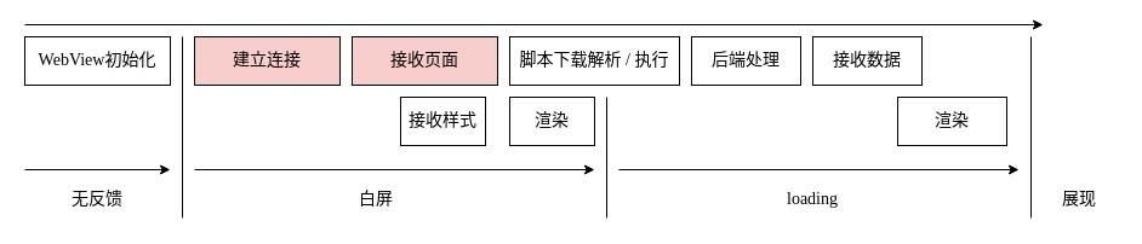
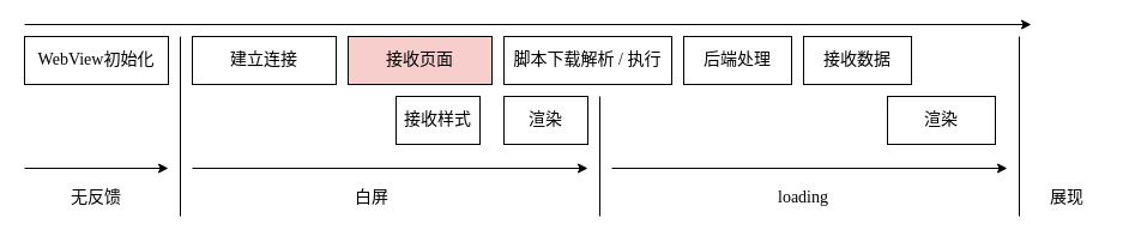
  <mxCell id="0" />
  <mxCell id="1" parent="0" />
  <mxCell id="2" value="" style="endArrow=classic;html=1;rounded=0;" parent="1" edge="1"><mxGeometry width="50" height="50" relative="1" as="geometry"><mxPoint x="20" y="20" as="sourcePoint" /><mxPoint x="860" y="20" as="targetPoint" /></mxGeometry></mxCell>
  <mxCell id="3" value="WebView初始化" style="rounded=0;whiteSpace=wrap;html=1;fontSize=14;fontFamily=Times New Roman;" parent="1" vertex="1"><mxGeometry x="20" y="30" width="120" height="40" as="geometry" /></mxCell>
- <mxCell id="4" value="建立连接" style="rounded=0;whiteSpace=wrap;html=1;fontSize=14;fontFamily=Times New Roman;fillColor=#f8cecc;" parent="1" vertex="1"><mxGeometry x="160" y="30" width="120" height="40" as="geometry" /></mxCell>
+ <mxCell id="4" value="建立连接" style="rounded=0;whiteSpace=wrap;html=1;fontSize=14;fontFamily=Times New Roman;" parent="1" vertex="1"><mxGeometry x="160" y="30" width="120" height="40" as="geometry" /></mxCell>
  <mxCell id="5" value="" style="endArrow=none;html=1;rounded=0;fontFamily=Times New Roman;fontSize=14;" parent="1" edge="1"><mxGeometry width="50" height="50" relative="1" as="geometry"><mxPoint x="150" y="180" as="sourcePoint" /><mxPoint x="150" y="30" as="targetPoint" /></mxGeometry></mxCell>
  <mxCell id="6" value="" style="endArrow=classic;html=1;rounded=0;fontFamily=Times New Roman;fontSize=14;" parent="1" edge="1"><mxGeometry width="50" height="50" relative="1" as="geometry"><mxPoint x="20" y="140" as="sourcePoint" /><mxPoint x="140" y="140" as="targetPoint" /></mxGeometry></mxCell>
  <mxCell id="7" value="无反馈" style="text;html=1;strokeColor=none;fillColor=none;align=center;verticalAlign=middle;whiteSpace=wrap;rounded=0;fontFamily=Times New Roman;fontSize=14;" parent="1" vertex="1"><mxGeometry x="50" y="150" width="60" height="30" as="geometry" /></mxCell>
  <mxCell id="8" value="接收页面" style="rounded=0;whiteSpace=wrap;html=1;fontSize=14;fontFamily=Times New Roman;fillColor=#f8cecc;" vertex="1" parent="1"><mxGeometry x="290" y="30" width="120" height="40" as="geometry" /></mxCell>
  <mxCell id="9" value="接收样式" style="rounded=0;whiteSpace=wrap;html=1;fontSize=14;fontFamily=Times New Roman;" vertex="1" parent="1"><mxGeometry x="330" y="80" width="70" height="40" as="geometry" /></mxCell>
  <mxCell id="10" value="渲染" style="rounded=0;whiteSpace=wrap;html=1;fontSize=14;fontFamily=Times New Roman;" vertex="1" parent="1"><mxGeometry x="420" y="80" width="70" height="40" as="geometry" /></mxCell>
  <mxCell id="11" value="" style="endArrow=none;html=1;rounded=0;fontFamily=Times New Roman;fontSize=14;" edge="1" parent="1"><mxGeometry width="50" height="50" relative="1" as="geometry"><mxPoint x="500" y="180" as="sourcePoint" /><mxPoint x="500" y="80" as="targetPoint" /></mxGeometry></mxCell>
  <mxCell id="12" value="" style="endArrow=classic;html=1;rounded=0;fontFamily=Times New Roman;fontSize=14;" edge="1" parent="1"><mxGeometry width="50" height="50" relative="1" as="geometry"><mxPoint x="160" y="140" as="sourcePoint" /><mxPoint x="490" y="140" as="targetPoint" /></mxGeometry></mxCell>
  <mxCell id="13" value="白屏" style="text;html=1;strokeColor=none;fillColor=none;align=center;verticalAlign=middle;whiteSpace=wrap;rounded=0;fontFamily=Times New Roman;fontSize=14;" vertex="1" parent="1"><mxGeometry x="280" y="150" width="60" height="30" as="geometry" /></mxCell>
  <mxCell id="14" value="脚本下载解析 / 执行" style="rounded=0;whiteSpace=wrap;html=1;fontSize=14;fontFamily=Times New Roman;" vertex="1" parent="1"><mxGeometry x="420" y="30" width="140" height="40" as="geometry" /></mxCell>
  <mxCell id="15" value="后端处理" style="rounded=0;whiteSpace=wrap;html=1;fontSize=14;fontFamily=Times New Roman;" vertex="1" parent="1"><mxGeometry x="570" y="30" width="90" height="40" as="geometry" /></mxCell>
  <mxCell id="16" value="接收数据" style="rounded=0;whiteSpace=wrap;html=1;fontSize=14;fontFamily=Times New Roman;" vertex="1" parent="1"><mxGeometry x="670" y="30" width="90" height="40" as="geometry" /></mxCell>
  <mxCell id="17" value="渲染" style="rounded=0;whiteSpace=wrap;html=1;fontSize=14;fontFamily=Times New Roman;" vertex="1" parent="1"><mxGeometry x="740" y="80" width="90" height="40" as="geometry" /></mxCell>
  <mxCell id="18" value="" style="endArrow=classic;html=1;rounded=0;fontFamily=Times New Roman;fontSize=14;" edge="1" parent="1"><mxGeometry width="50" height="50" relative="1" as="geometry"><mxPoint x="510" y="140" as="sourcePoint" /><mxPoint x="840" y="140" as="targetPoint" /></mxGeometry></mxCell>
  <mxCell id="19" value="loading" style="text;html=1;strokeColor=none;fillColor=none;align=center;verticalAlign=middle;whiteSpace=wrap;rounded=0;fontFamily=Times New Roman;fontSize=14;" vertex="1" parent="1"><mxGeometry x="640" y="150" width="60" height="30" as="geometry" /></mxCell>
  <mxCell id="20" value="" style="endArrow=none;html=1;rounded=0;fontFamily=Times New Roman;fontSize=14;" edge="1" parent="1"><mxGeometry width="50" height="50" relative="1" as="geometry"><mxPoint x="850" y="180" as="sourcePoint" /><mxPoint x="850" y="30" as="targetPoint" /><Array as="points" /></mxGeometry></mxCell>
  <mxCell id="21" value="展现" style="text;html=1;strokeColor=none;fillColor=none;align=center;verticalAlign=middle;whiteSpace=wrap;rounded=0;fontFamily=Times New Roman;fontSize=14;" vertex="1" parent="1"><mxGeometry x="860" y="150" width="60" height="30" as="geometry" /></mxCell>
